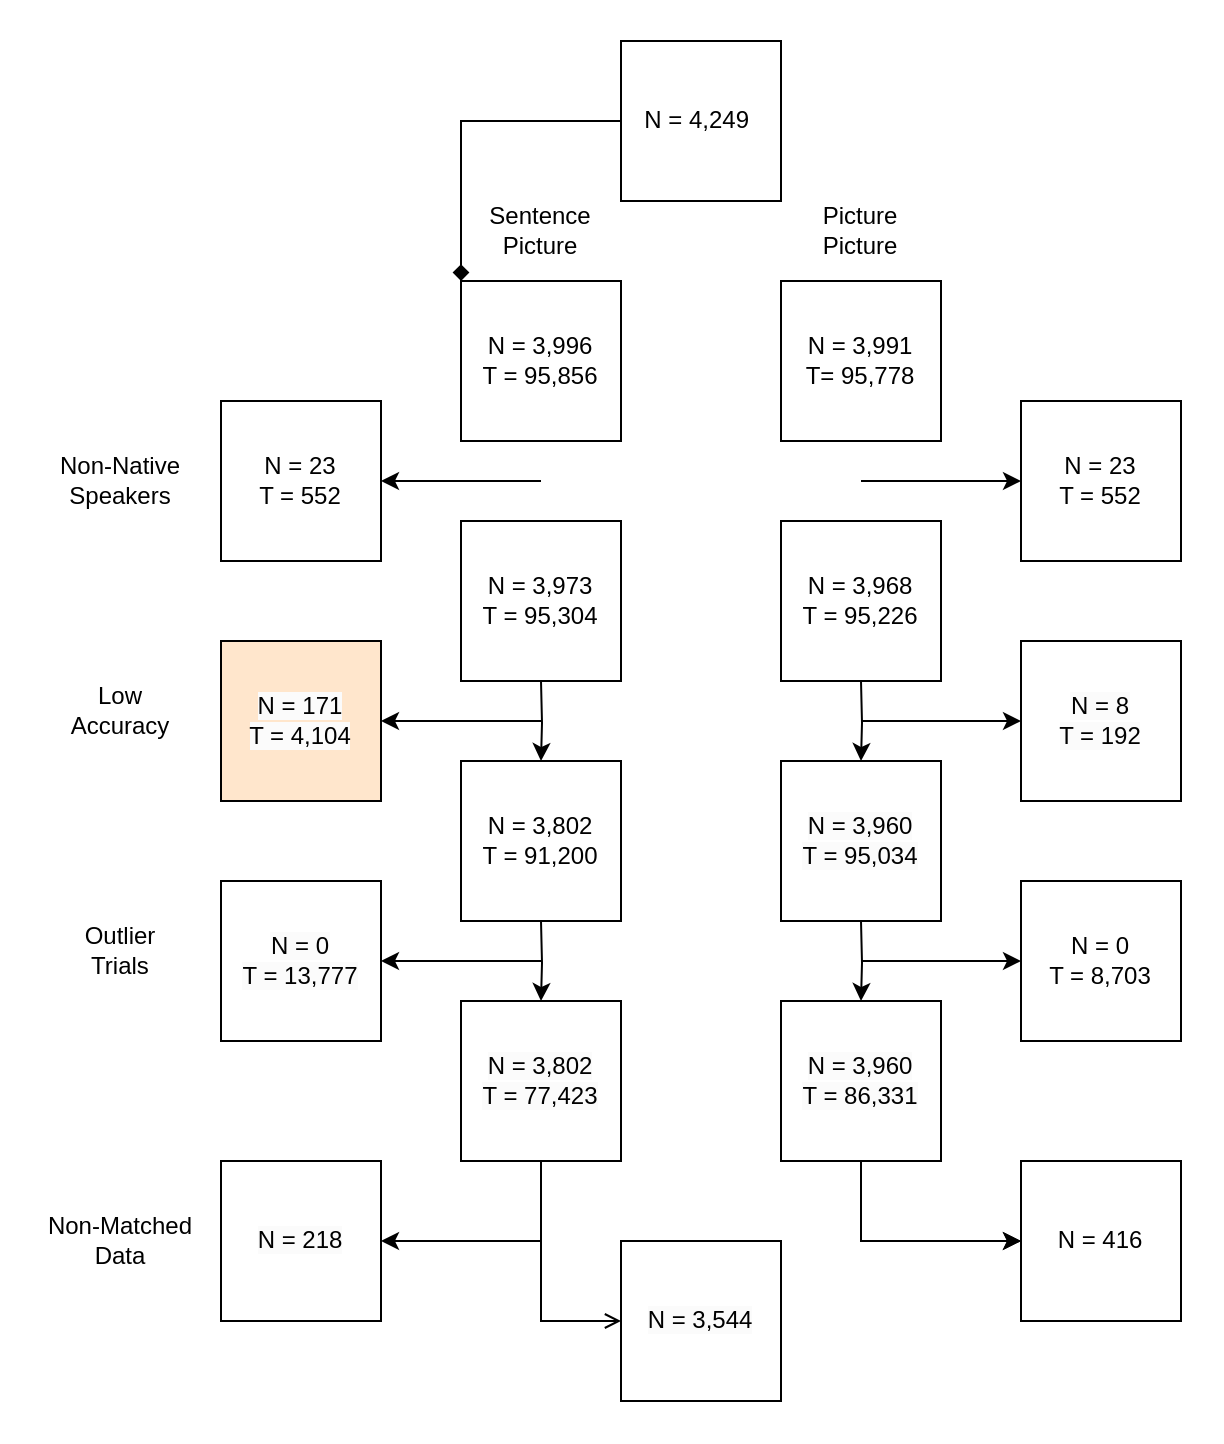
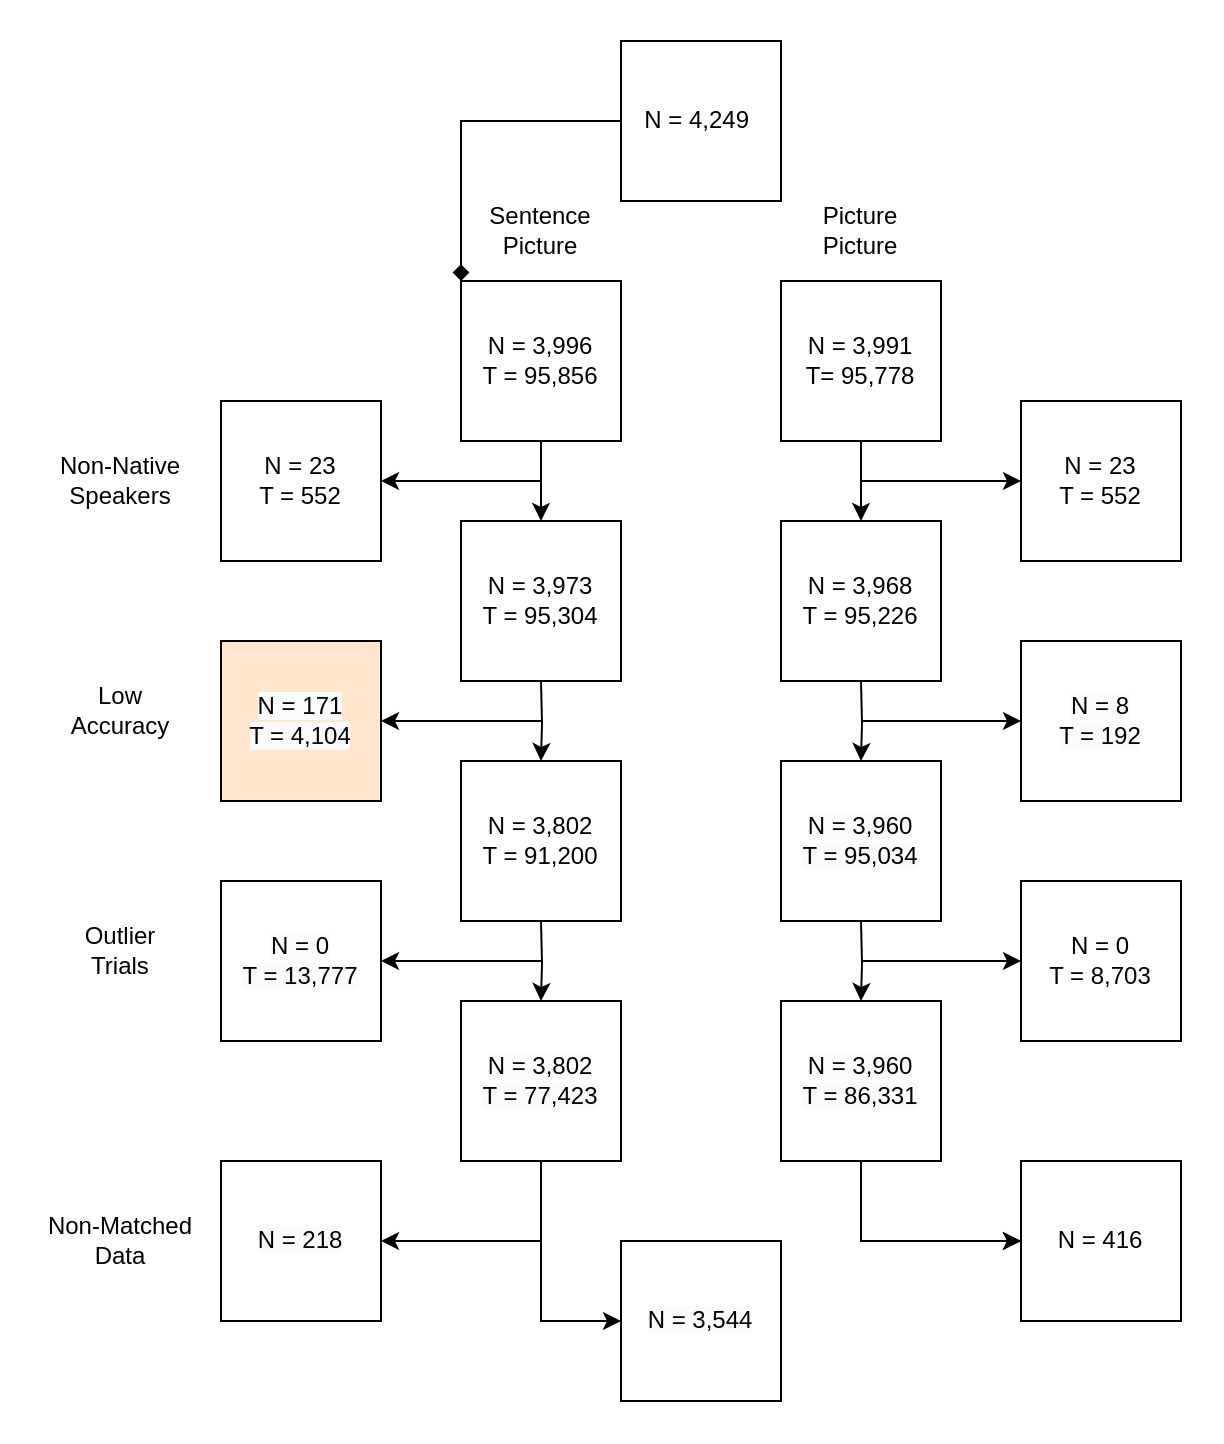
  <mxCell id="0" />
  <mxCell id="1" parent="0" />
+ <mxCell id="2" value="" style="edgeStyle=orthogonalEdgeStyle;rounded=0;orthogonalLoop=1;jettySize=auto;html=1;" parent="1" source="3" target="8" edge="1"><mxGeometry relative="1" as="geometry" /></mxCell>
  <mxCell id="3" value="N =&amp;nbsp;3,996&lt;br&gt;T =&amp;nbsp;95,856" style="whiteSpace=wrap;html=1;aspect=fixed;" parent="1" vertex="1"><mxGeometry x="230" y="140" width="80" height="80" as="geometry" /></mxCell>
+ <mxCell id="4" value="" style="edgeStyle=orthogonalEdgeStyle;rounded=0;orthogonalLoop=1;jettySize=auto;html=1;" parent="1" source="5" target="9" edge="1"><mxGeometry relative="1" as="geometry" /></mxCell>
  <mxCell id="5" value="N =&amp;nbsp;3,991&lt;br&gt;T=&amp;nbsp;95,778" style="whiteSpace=wrap;html=1;aspect=fixed;" parent="1" vertex="1"><mxGeometry x="390" y="140" width="80" height="80" as="geometry" /></mxCell>
  <mxCell id="6" value="Sentence Picture" style="text;html=1;strokeColor=none;fillColor=none;align=center;verticalAlign=middle;whiteSpace=wrap;rounded=0;" parent="1" vertex="1"><mxGeometry x="240" y="100" width="60" height="30" as="geometry" /></mxCell>
  <mxCell id="7" value="Picture&lt;br&gt;Picture" style="text;html=1;strokeColor=none;fillColor=none;align=center;verticalAlign=middle;whiteSpace=wrap;rounded=0;" parent="1" vertex="1"><mxGeometry x="400" y="100" width="60" height="30" as="geometry" /></mxCell>
  <mxCell id="8" value="N =&amp;nbsp;3,973&lt;br&gt;T =&amp;nbsp;95,304" style="whiteSpace=wrap;html=1;aspect=fixed;" parent="1" vertex="1"><mxGeometry x="230" y="260" width="80" height="80" as="geometry" /></mxCell>
  <mxCell id="9" value="N =&amp;nbsp;3,968&lt;br style=&quot;border-color: var(--border-color);&quot;&gt;T =&amp;nbsp;95,226" style="whiteSpace=wrap;html=1;aspect=fixed;" parent="1" vertex="1"><mxGeometry x="390" y="260" width="80" height="80" as="geometry" /></mxCell>
  <mxCell id="10" value="N = 23&lt;br&gt;T =&amp;nbsp;552" style="whiteSpace=wrap;html=1;aspect=fixed;" parent="1" vertex="1"><mxGeometry x="110" y="200" width="80" height="80" as="geometry" /></mxCell>
  <mxCell id="11" value="N = 23&lt;br style=&quot;border-color: var(--border-color);&quot;&gt;T =&amp;nbsp;552" style="whiteSpace=wrap;html=1;aspect=fixed;" parent="1" vertex="1"><mxGeometry x="510" y="200" width="80" height="80" as="geometry" /></mxCell>
  <mxCell id="12" value="" style="endArrow=classic;html=1;rounded=0;entryX=0;entryY=0.5;entryDx=0;entryDy=0;" parent="1" target="11" edge="1"><mxGeometry width="50" height="50" relative="1" as="geometry"><mxPoint x="430" y="240" as="sourcePoint" /><mxPoint x="400" y="330" as="targetPoint" /></mxGeometry></mxCell>
  <mxCell id="13" value="" style="endArrow=classic;html=1;rounded=0;entryX=1;entryY=0.5;entryDx=0;entryDy=0;" parent="1" target="10" edge="1"><mxGeometry width="50" height="50" relative="1" as="geometry"><mxPoint x="270" y="240" as="sourcePoint" /><mxPoint x="400" y="330" as="targetPoint" /></mxGeometry></mxCell>
  <mxCell id="14" value="" style="edgeStyle=orthogonalEdgeStyle;rounded=0;orthogonalLoop=1;jettySize=auto;html=1;" parent="1" target="16" edge="1"><mxGeometry relative="1" as="geometry"><mxPoint x="270" y="340" as="sourcePoint" /></mxGeometry></mxCell>
  <mxCell id="15" value="" style="edgeStyle=orthogonalEdgeStyle;rounded=0;orthogonalLoop=1;jettySize=auto;html=1;" parent="1" target="17" edge="1"><mxGeometry relative="1" as="geometry"><mxPoint x="430" y="340" as="sourcePoint" /></mxGeometry></mxCell>
  <mxCell id="16" value="N =&amp;nbsp;3,802&lt;br&gt;T =&amp;nbsp;91,200" style="whiteSpace=wrap;html=1;aspect=fixed;" parent="1" vertex="1"><mxGeometry x="230" y="380" width="80" height="80" as="geometry" /></mxCell>
  <mxCell id="17" value="&lt;span style=&quot;color: rgb(0, 0, 0); font-family: Helvetica; font-size: 12px; font-style: normal; font-variant-ligatures: normal; font-variant-caps: normal; font-weight: 400; letter-spacing: normal; orphans: 2; text-align: center; text-indent: 0px; text-transform: none; widows: 2; word-spacing: 0px; -webkit-text-stroke-width: 0px; background-color: rgb(251, 251, 251); text-decoration-thickness: initial; text-decoration-style: initial; text-decoration-color: initial; float: none; display: inline !important;&quot;&gt;N = 3,960&lt;br&gt;&lt;/span&gt;&lt;span style=&quot;color: rgb(0, 0, 0); font-family: Helvetica; font-size: 12px; font-style: normal; font-variant-ligatures: normal; font-variant-caps: normal; font-weight: 400; letter-spacing: normal; orphans: 2; text-align: center; text-indent: 0px; text-transform: none; widows: 2; word-spacing: 0px; -webkit-text-stroke-width: 0px; background-color: rgb(251, 251, 251); text-decoration-thickness: initial; text-decoration-style: initial; text-decoration-color: initial; float: none; display: inline !important;&quot;&gt;T =&amp;nbsp;95,034&lt;/span&gt;" style="whiteSpace=wrap;html=1;aspect=fixed;" parent="1" vertex="1"><mxGeometry x="390" y="380" width="80" height="80" as="geometry" /></mxCell>
  <mxCell id="18" value="&lt;span style=&quot;color: rgb(0, 0, 0); font-family: Helvetica; font-size: 12px; font-style: normal; font-variant-ligatures: normal; font-variant-caps: normal; font-weight: 400; letter-spacing: normal; orphans: 2; text-align: center; text-indent: 0px; text-transform: none; widows: 2; word-spacing: 0px; -webkit-text-stroke-width: 0px; background-color: rgb(251, 251, 251); text-decoration-thickness: initial; text-decoration-style: initial; text-decoration-color: initial; float: none; display: inline !important;&quot;&gt;N = 171&lt;/span&gt;&lt;br style=&quot;border-color: var(--border-color); color: rgb(0, 0, 0); font-family: Helvetica; font-size: 12px; font-style: normal; font-variant-ligatures: normal; font-variant-caps: normal; font-weight: 400; letter-spacing: normal; orphans: 2; text-align: center; text-indent: 0px; text-transform: none; widows: 2; word-spacing: 0px; -webkit-text-stroke-width: 0px; background-color: rgb(251, 251, 251); text-decoration-thickness: initial; text-decoration-style: initial; text-decoration-color: initial;&quot;&gt;&lt;span style=&quot;color: rgb(0, 0, 0); font-family: Helvetica; font-size: 12px; font-style: normal; font-variant-ligatures: normal; font-variant-caps: normal; font-weight: 400; letter-spacing: normal; orphans: 2; text-align: center; text-indent: 0px; text-transform: none; widows: 2; word-spacing: 0px; -webkit-text-stroke-width: 0px; background-color: rgb(251, 251, 251); text-decoration-thickness: initial; text-decoration-style: initial; text-decoration-color: initial; float: none; display: inline !important;&quot;&gt;T = 4,104&lt;/span&gt;" style="whiteSpace=wrap;html=1;aspect=fixed;fillColor=#ffe6cc;" parent="1" vertex="1"><mxGeometry x="110" y="320" width="80" height="80" as="geometry" /></mxCell>
  <mxCell id="19" value="&lt;span style=&quot;color: rgb(0, 0, 0); font-family: Helvetica; font-size: 12px; font-style: normal; font-variant-ligatures: normal; font-variant-caps: normal; font-weight: 400; letter-spacing: normal; orphans: 2; text-align: center; text-indent: 0px; text-transform: none; widows: 2; word-spacing: 0px; -webkit-text-stroke-width: 0px; background-color: rgb(251, 251, 251); text-decoration-thickness: initial; text-decoration-style: initial; text-decoration-color: initial; float: none; display: inline !important;&quot;&gt;N = 8&lt;/span&gt;&lt;br style=&quot;border-color: var(--border-color); color: rgb(0, 0, 0); font-family: Helvetica; font-size: 12px; font-style: normal; font-variant-ligatures: normal; font-variant-caps: normal; font-weight: 400; letter-spacing: normal; orphans: 2; text-align: center; text-indent: 0px; text-transform: none; widows: 2; word-spacing: 0px; -webkit-text-stroke-width: 0px; background-color: rgb(251, 251, 251); text-decoration-thickness: initial; text-decoration-style: initial; text-decoration-color: initial;&quot;&gt;&lt;span style=&quot;color: rgb(0, 0, 0); font-family: Helvetica; font-size: 12px; font-style: normal; font-variant-ligatures: normal; font-variant-caps: normal; font-weight: 400; letter-spacing: normal; orphans: 2; text-align: center; text-indent: 0px; text-transform: none; widows: 2; word-spacing: 0px; -webkit-text-stroke-width: 0px; background-color: rgb(251, 251, 251); text-decoration-thickness: initial; text-decoration-style: initial; text-decoration-color: initial; float: none; display: inline !important;&quot;&gt;T = 192&lt;/span&gt;" style="whiteSpace=wrap;html=1;aspect=fixed;" parent="1" vertex="1"><mxGeometry x="510" y="320" width="80" height="80" as="geometry" /></mxCell>
  <mxCell id="20" value="" style="endArrow=classic;html=1;rounded=0;entryX=0;entryY=0.5;entryDx=0;entryDy=0;" parent="1" target="19" edge="1"><mxGeometry width="50" height="50" relative="1" as="geometry"><mxPoint x="430" y="360" as="sourcePoint" /><mxPoint x="400" y="450" as="targetPoint" /></mxGeometry></mxCell>
  <mxCell id="21" value="" style="endArrow=classic;html=1;rounded=0;entryX=1;entryY=0.5;entryDx=0;entryDy=0;" parent="1" target="18" edge="1"><mxGeometry width="50" height="50" relative="1" as="geometry"><mxPoint x="270" y="360" as="sourcePoint" /><mxPoint x="400" y="450" as="targetPoint" /></mxGeometry></mxCell>
  <mxCell id="22" value="&lt;span style=&quot;color: rgb(0, 0, 0); font-family: Helvetica; font-size: 12px; font-style: normal; font-variant-ligatures: normal; font-variant-caps: normal; font-weight: 400; letter-spacing: normal; orphans: 2; text-align: center; text-indent: 0px; text-transform: none; widows: 2; word-spacing: 0px; -webkit-text-stroke-width: 0px; background-color: rgb(251, 251, 251); text-decoration-thickness: initial; text-decoration-style: initial; text-decoration-color: initial; float: none; display: inline !important;&quot;&gt;N = 0&lt;/span&gt;&lt;br style=&quot;border-color: var(--border-color); color: rgb(0, 0, 0); font-family: Helvetica; font-size: 12px; font-style: normal; font-variant-ligatures: normal; font-variant-caps: normal; font-weight: 400; letter-spacing: normal; orphans: 2; text-align: center; text-indent: 0px; text-transform: none; widows: 2; word-spacing: 0px; -webkit-text-stroke-width: 0px; background-color: rgb(251, 251, 251); text-decoration-thickness: initial; text-decoration-style: initial; text-decoration-color: initial;&quot;&gt;&lt;span style=&quot;color: rgb(0, 0, 0); font-family: Helvetica; font-size: 12px; font-style: normal; font-variant-ligatures: normal; font-variant-caps: normal; font-weight: 400; letter-spacing: normal; orphans: 2; text-align: center; text-indent: 0px; text-transform: none; widows: 2; word-spacing: 0px; -webkit-text-stroke-width: 0px; background-color: rgb(251, 251, 251); text-decoration-thickness: initial; text-decoration-style: initial; text-decoration-color: initial; float: none; display: inline !important;&quot;&gt;T =&amp;nbsp;13,777&lt;/span&gt;" style="whiteSpace=wrap;html=1;aspect=fixed;" parent="1" vertex="1"><mxGeometry x="110" y="440" width="80" height="80" as="geometry" /></mxCell>
  <mxCell id="23" value="N = 0&lt;br style=&quot;border-color: var(--border-color);&quot;&gt;&lt;span style=&quot;border-color: var(--border-color);&quot;&gt;T =&amp;nbsp;8,703&lt;/span&gt;" style="whiteSpace=wrap;html=1;aspect=fixed;" parent="1" vertex="1"><mxGeometry x="510" y="440" width="80" height="80" as="geometry" /></mxCell>
  <mxCell id="24" value="" style="endArrow=classic;html=1;rounded=0;entryX=0;entryY=0.5;entryDx=0;entryDy=0;" parent="1" target="23" edge="1"><mxGeometry width="50" height="50" relative="1" as="geometry"><mxPoint x="430" y="480" as="sourcePoint" /><mxPoint x="400" y="570" as="targetPoint" /></mxGeometry></mxCell>
  <mxCell id="25" value="" style="endArrow=classic;html=1;rounded=0;entryX=1;entryY=0.5;entryDx=0;entryDy=0;" parent="1" target="22" edge="1"><mxGeometry width="50" height="50" relative="1" as="geometry"><mxPoint x="270" y="480" as="sourcePoint" /><mxPoint x="400" y="570" as="targetPoint" /></mxGeometry></mxCell>
  <mxCell id="26" value="" style="edgeStyle=orthogonalEdgeStyle;rounded=0;orthogonalLoop=1;jettySize=auto;html=1;" parent="1" target="29" edge="1"><mxGeometry relative="1" as="geometry"><mxPoint x="270" y="460" as="sourcePoint" /></mxGeometry></mxCell>
  <mxCell id="27" value="" style="edgeStyle=orthogonalEdgeStyle;rounded=0;orthogonalLoop=1;jettySize=auto;html=1;" parent="1" target="31" edge="1"><mxGeometry relative="1" as="geometry"><mxPoint x="430" y="460" as="sourcePoint" /></mxGeometry></mxCell>
- <mxCell id="28" style="edgeStyle=orthogonalEdgeStyle;rounded=0;orthogonalLoop=1;jettySize=auto;html=1;exitX=0.5;exitY=1;exitDx=0;exitDy=0;entryX=0;entryY=0.5;entryDx=0;entryDy=0;endArrow=open;" parent="1" source="29" target="35" edge="1"><mxGeometry relative="1" as="geometry" /></mxCell>
+ <mxCell id="28" style="edgeStyle=orthogonalEdgeStyle;rounded=0;orthogonalLoop=1;jettySize=auto;html=1;exitX=0.5;exitY=1;exitDx=0;exitDy=0;entryX=0;entryY=0.5;entryDx=0;entryDy=0;" parent="1" source="29" target="35" edge="1"><mxGeometry relative="1" as="geometry" /></mxCell>
  <mxCell id="29" value="&lt;span style=&quot;color: rgb(0, 0, 0); font-family: Helvetica; font-size: 12px; font-style: normal; font-variant-ligatures: normal; font-variant-caps: normal; font-weight: 400; letter-spacing: normal; orphans: 2; text-align: center; text-indent: 0px; text-transform: none; widows: 2; word-spacing: 0px; -webkit-text-stroke-width: 0px; background-color: rgb(251, 251, 251); text-decoration-thickness: initial; text-decoration-style: initial; text-decoration-color: initial; float: none; display: inline !important;&quot;&gt;N =&amp;nbsp;&lt;/span&gt;&lt;span style=&quot;orphans: 2; text-align: center; text-indent: 0px; widows: 2; background-color: rgb(251, 251, 251); text-decoration-thickness: initial; text-decoration-style: initial; text-decoration-color: initial; float: none; display: inline !important;&quot;&gt;3,802&lt;br&gt;T =&amp;nbsp;77,423&lt;/span&gt;" style="whiteSpace=wrap;html=1;aspect=fixed;" parent="1" vertex="1"><mxGeometry x="230" y="500" width="80" height="80" as="geometry" /></mxCell>
  <mxCell id="30" style="edgeStyle=orthogonalEdgeStyle;rounded=0;orthogonalLoop=1;jettySize=auto;html=1;exitX=0.5;exitY=1;exitDx=0;exitDy=0;" parent="1" source="31" target="37" edge="1"><mxGeometry relative="1" as="geometry" /></mxCell>
  <mxCell id="31" value="&lt;meta charset=&quot;utf-8&quot;&gt;&lt;span style=&quot;border-color: var(--border-color); color: rgb(0, 0, 0); font-family: Helvetica; font-size: 12px; font-style: normal; font-variant-ligatures: normal; font-variant-caps: normal; font-weight: 400; letter-spacing: normal; orphans: 2; text-align: center; text-indent: 0px; text-transform: none; widows: 2; word-spacing: 0px; -webkit-text-stroke-width: 0px; text-decoration-thickness: initial; text-decoration-style: initial; text-decoration-color: initial; background-color: rgb(251, 251, 251); float: none; display: inline !important;&quot;&gt;N =&amp;nbsp;&lt;/span&gt;&lt;span style=&quot;border-color: var(--border-color); color: rgb(0, 0, 0); font-family: Helvetica; font-size: 12px; font-style: normal; font-variant-ligatures: normal; font-variant-caps: normal; font-weight: 400; letter-spacing: normal; orphans: 2; text-align: center; text-indent: 0px; text-transform: none; widows: 2; word-spacing: 0px; -webkit-text-stroke-width: 0px; text-decoration-thickness: initial; text-decoration-style: initial; text-decoration-color: initial; background-color: rgb(251, 251, 251); float: none; display: inline !important;&quot;&gt;3,960&lt;br style=&quot;border-color: var(--border-color);&quot;&gt;T =&amp;nbsp;86,331&lt;/span&gt;" style="whiteSpace=wrap;html=1;aspect=fixed;" parent="1" vertex="1"><mxGeometry x="390" y="500" width="80" height="80" as="geometry" /></mxCell>
  <mxCell id="32" value="Non-Native Speakers" style="text;html=1;strokeColor=none;fillColor=none;align=center;verticalAlign=middle;whiteSpace=wrap;rounded=0;" parent="1" vertex="1"><mxGeometry x="20" y="225" width="80" height="30" as="geometry" /></mxCell>
  <mxCell id="33" value="Low &lt;br&gt;Accuracy" style="text;html=1;strokeColor=none;fillColor=none;align=center;verticalAlign=middle;whiteSpace=wrap;rounded=0;" parent="1" vertex="1"><mxGeometry x="20" y="340" width="80" height="30" as="geometry" /></mxCell>
  <mxCell id="34" value="Outlier&lt;br&gt;Trials" style="text;html=1;strokeColor=none;fillColor=none;align=center;verticalAlign=middle;whiteSpace=wrap;rounded=0;" parent="1" vertex="1"><mxGeometry x="20" y="460" width="80" height="30" as="geometry" /></mxCell>
  <mxCell id="35" value="&lt;span style=&quot;color: rgb(0, 0, 0); font-family: Helvetica; font-size: 12px; font-style: normal; font-variant-ligatures: normal; font-variant-caps: normal; font-weight: 400; letter-spacing: normal; orphans: 2; text-align: center; text-indent: 0px; text-transform: none; widows: 2; word-spacing: 0px; -webkit-text-stroke-width: 0px; background-color: rgb(251, 251, 251); text-decoration-thickness: initial; text-decoration-style: initial; text-decoration-color: initial; float: none; display: inline !important;&quot;&gt;N =&amp;nbsp;3,544&lt;/span&gt;" style="whiteSpace=wrap;html=1;aspect=fixed;" parent="1" vertex="1"><mxGeometry x="310" y="620" width="80" height="80" as="geometry" /></mxCell>
  <mxCell id="36" value="&lt;span style=&quot;color: rgb(0, 0, 0); font-family: Helvetica; font-size: 12px; font-style: normal; font-variant-ligatures: normal; font-variant-caps: normal; font-weight: 400; letter-spacing: normal; orphans: 2; text-align: center; text-indent: 0px; text-transform: none; widows: 2; word-spacing: 0px; -webkit-text-stroke-width: 0px; background-color: rgb(251, 251, 251); text-decoration-thickness: initial; text-decoration-style: initial; text-decoration-color: initial; float: none; display: inline !important;&quot;&gt;N = 218&lt;/span&gt;" style="whiteSpace=wrap;html=1;aspect=fixed;" parent="1" vertex="1"><mxGeometry x="110" y="580" width="80" height="80" as="geometry" /></mxCell>
  <mxCell id="37" value="N = 416" style="whiteSpace=wrap;html=1;aspect=fixed;" parent="1" vertex="1"><mxGeometry x="510" y="580" width="80" height="80" as="geometry" /></mxCell>
  <mxCell id="38" value="" style="endArrow=classic;html=1;rounded=0;entryX=0;entryY=0.5;entryDx=0;entryDy=0;" parent="1" target="37" edge="1"><mxGeometry width="50" height="50" relative="1" as="geometry"><mxPoint x="430" y="620" as="sourcePoint" /><mxPoint x="400" y="710" as="targetPoint" /></mxGeometry></mxCell>
  <mxCell id="39" value="" style="endArrow=classic;html=1;rounded=0;entryX=1;entryY=0.5;entryDx=0;entryDy=0;" parent="1" target="36" edge="1"><mxGeometry width="50" height="50" relative="1" as="geometry"><mxPoint x="270" y="620" as="sourcePoint" /><mxPoint x="400" y="710" as="targetPoint" /></mxGeometry></mxCell>
  <mxCell id="40" value="Non-Matched&lt;br&gt;Data" style="text;html=1;strokeColor=none;fillColor=none;align=center;verticalAlign=middle;whiteSpace=wrap;rounded=0;" parent="1" vertex="1"><mxGeometry x="20" y="605" width="80" height="30" as="geometry" /></mxCell>
  <mxCell id="41" style="edgeStyle=orthogonalEdgeStyle;rounded=0;orthogonalLoop=1;jettySize=auto;html=1;exitX=0;exitY=0.5;exitDx=0;exitDy=0;entryX=0;entryY=0;entryDx=0;entryDy=0;endArrow=diamond;" edge="1" parent="1" source="42" target="3"><mxGeometry relative="1" as="geometry" /></mxCell>
  <mxCell id="42" value="N = 4,249&amp;nbsp;" style="whiteSpace=wrap;html=1;aspect=fixed;" parent="1" vertex="1"><mxGeometry x="310" y="20" width="80" height="80" as="geometry" /></mxCell>
